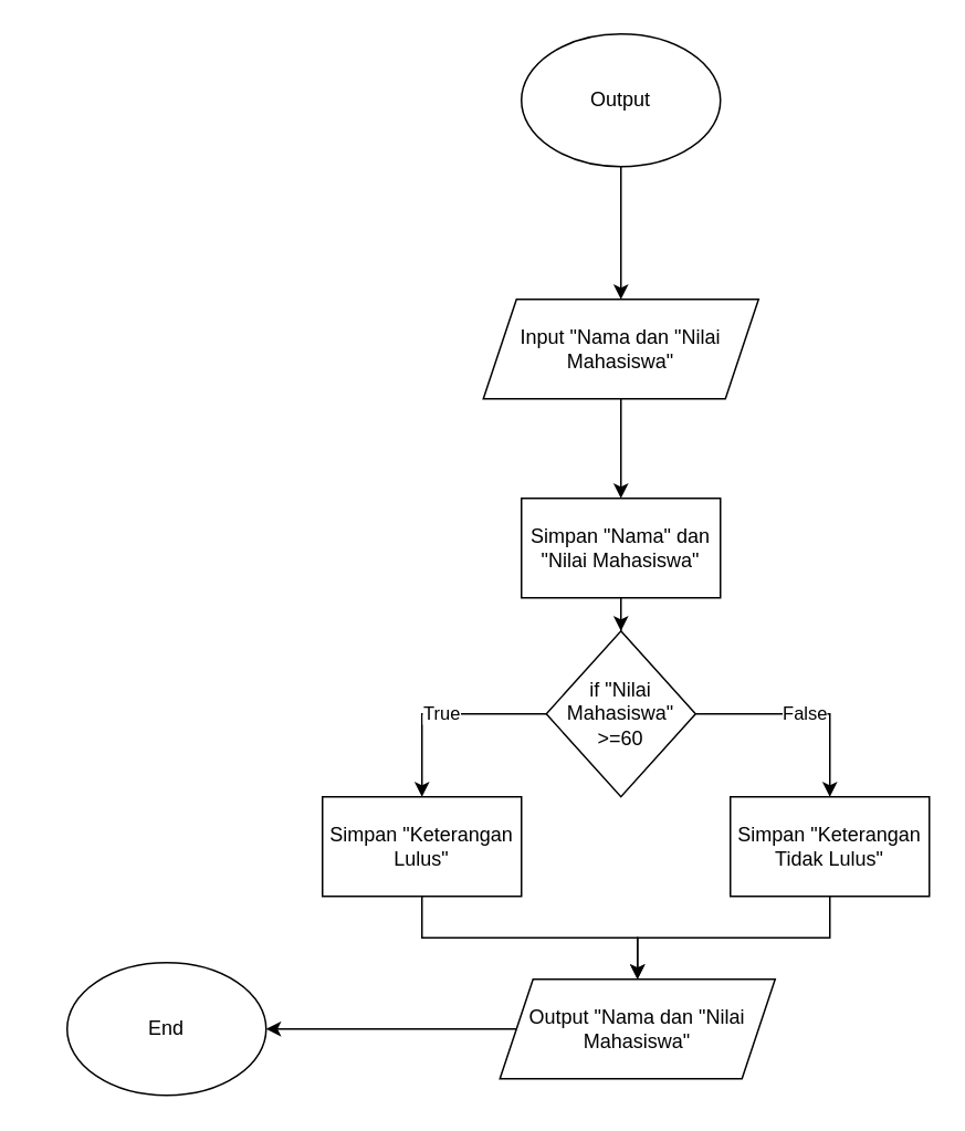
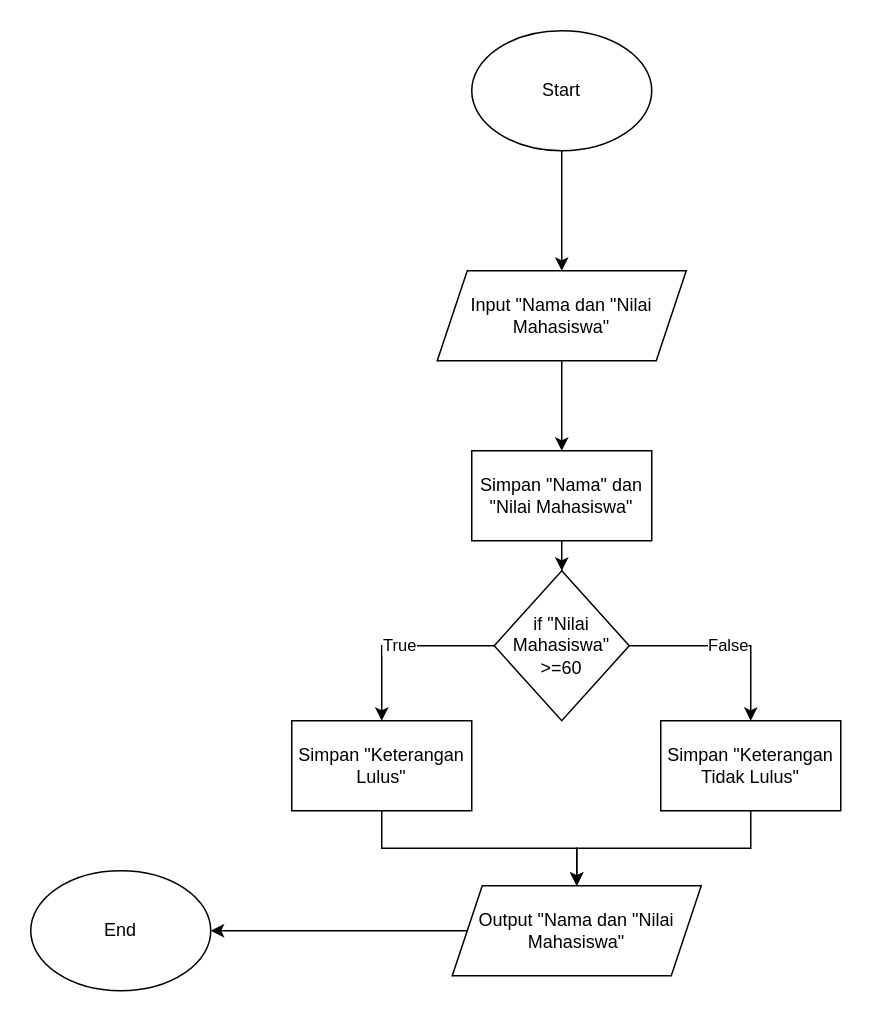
  <mxCell id="0" />
  <mxCell id="1" parent="0" />
  <mxCell id="2" style="edgeStyle=orthogonalEdgeStyle;rounded=0;orthogonalLoop=1;jettySize=auto;html=1;entryX=0.5;entryY=0;entryDx=0;entryDy=0;" edge="1" parent="1" source="3" target="6"><mxGeometry relative="1" as="geometry" /></mxCell>
- <mxCell id="3" value="Output" style="ellipse;whiteSpace=wrap;html=1;" vertex="1" parent="1"><mxGeometry x="314" y="20" width="120" height="80" as="geometry" /></mxCell>
- <mxCell id="4" value="End" style="ellipse;whiteSpace=wrap;html=1;" vertex="1" parent="1"><mxGeometry x="40" y="580" width="120" height="80" as="geometry" /></mxCell>
+ <mxCell id="3" value="Start" style="ellipse;whiteSpace=wrap;html=1;" vertex="1" parent="1"><mxGeometry x="314" y="20" width="120" height="80" as="geometry" /></mxCell>
+ <mxCell id="4" value="End" style="ellipse;whiteSpace=wrap;html=1;" vertex="1" parent="1"><mxGeometry x="20" y="580" width="120" height="80" as="geometry" /></mxCell>
  <mxCell id="5" style="edgeStyle=orthogonalEdgeStyle;rounded=0;orthogonalLoop=1;jettySize=auto;html=1;entryX=0.5;entryY=0;entryDx=0;entryDy=0;" edge="1" parent="1" source="6" target="8"><mxGeometry relative="1" as="geometry" /></mxCell>
  <mxCell id="6" value="Input &quot;Nama dan &quot;Nilai Mahasiswa&quot;" style="shape=parallelogram;perimeter=parallelogramPerimeter;whiteSpace=wrap;html=1;fixedSize=1;" vertex="1" parent="1"><mxGeometry x="291" y="180" width="166" height="60" as="geometry" /></mxCell>
  <mxCell id="7" style="edgeStyle=orthogonalEdgeStyle;rounded=0;orthogonalLoop=1;jettySize=auto;html=1;entryX=0.5;entryY=0;entryDx=0;entryDy=0;" edge="1" parent="1" source="8" target="11"><mxGeometry relative="1" as="geometry" /></mxCell>
  <mxCell id="8" value="Simpan &quot;Nama&quot; dan &quot;Nilai Mahasiswa&quot;" style="rounded=0;whiteSpace=wrap;html=1;" vertex="1" parent="1"><mxGeometry x="314" y="300" width="120" height="60" as="geometry" /></mxCell>
  <mxCell id="9" value="True" style="edgeStyle=orthogonalEdgeStyle;rounded=0;orthogonalLoop=1;jettySize=auto;html=1;entryX=0.5;entryY=0;entryDx=0;entryDy=0;" edge="1" parent="1" source="11" target="13"><mxGeometry relative="1" as="geometry" /></mxCell>
  <mxCell id="10" value="False" style="edgeStyle=orthogonalEdgeStyle;rounded=0;orthogonalLoop=1;jettySize=auto;html=1;entryX=0.5;entryY=0;entryDx=0;entryDy=0;" edge="1" parent="1" source="11" target="15"><mxGeometry relative="1" as="geometry" /></mxCell>
  <mxCell id="11" value="if &quot;Nilai Mahasiswa&quot; &amp;gt;=60" style="rhombus;whiteSpace=wrap;html=1;" vertex="1" parent="1"><mxGeometry x="329" y="380" width="90" height="100" as="geometry" /></mxCell>
  <mxCell id="12" style="edgeStyle=orthogonalEdgeStyle;rounded=0;orthogonalLoop=1;jettySize=auto;html=1;entryX=0.5;entryY=0;entryDx=0;entryDy=0;" edge="1" parent="1" source="13" target="17"><mxGeometry relative="1" as="geometry" /></mxCell>
  <mxCell id="13" value="Simpan &quot;Keterangan Lulus&quot;" style="rounded=0;whiteSpace=wrap;html=1;" vertex="1" parent="1"><mxGeometry x="194" y="480" width="120" height="60" as="geometry" /></mxCell>
  <mxCell id="14" style="edgeStyle=orthogonalEdgeStyle;rounded=0;orthogonalLoop=1;jettySize=auto;html=1;entryX=0.5;entryY=0;entryDx=0;entryDy=0;" edge="1" parent="1" source="15" target="17"><mxGeometry relative="1" as="geometry" /></mxCell>
  <mxCell id="15" value="Simpan &quot;Keterangan Tidak Lulus&quot;" style="rounded=0;whiteSpace=wrap;html=1;" vertex="1" parent="1"><mxGeometry x="440" y="480" width="120" height="60" as="geometry" /></mxCell>
  <mxCell id="16" style="edgeStyle=orthogonalEdgeStyle;rounded=0;orthogonalLoop=1;jettySize=auto;html=1;entryX=1;entryY=0.5;entryDx=0;entryDy=0;" edge="1" parent="1" source="17" target="4"><mxGeometry relative="1" as="geometry" /></mxCell>
  <mxCell id="17" value="Output &quot;Nama dan &quot;Nilai Mahasiswa&quot;" style="shape=parallelogram;perimeter=parallelogramPerimeter;whiteSpace=wrap;html=1;fixedSize=1;" vertex="1" parent="1"><mxGeometry x="301" y="590" width="166" height="60" as="geometry" /></mxCell>
